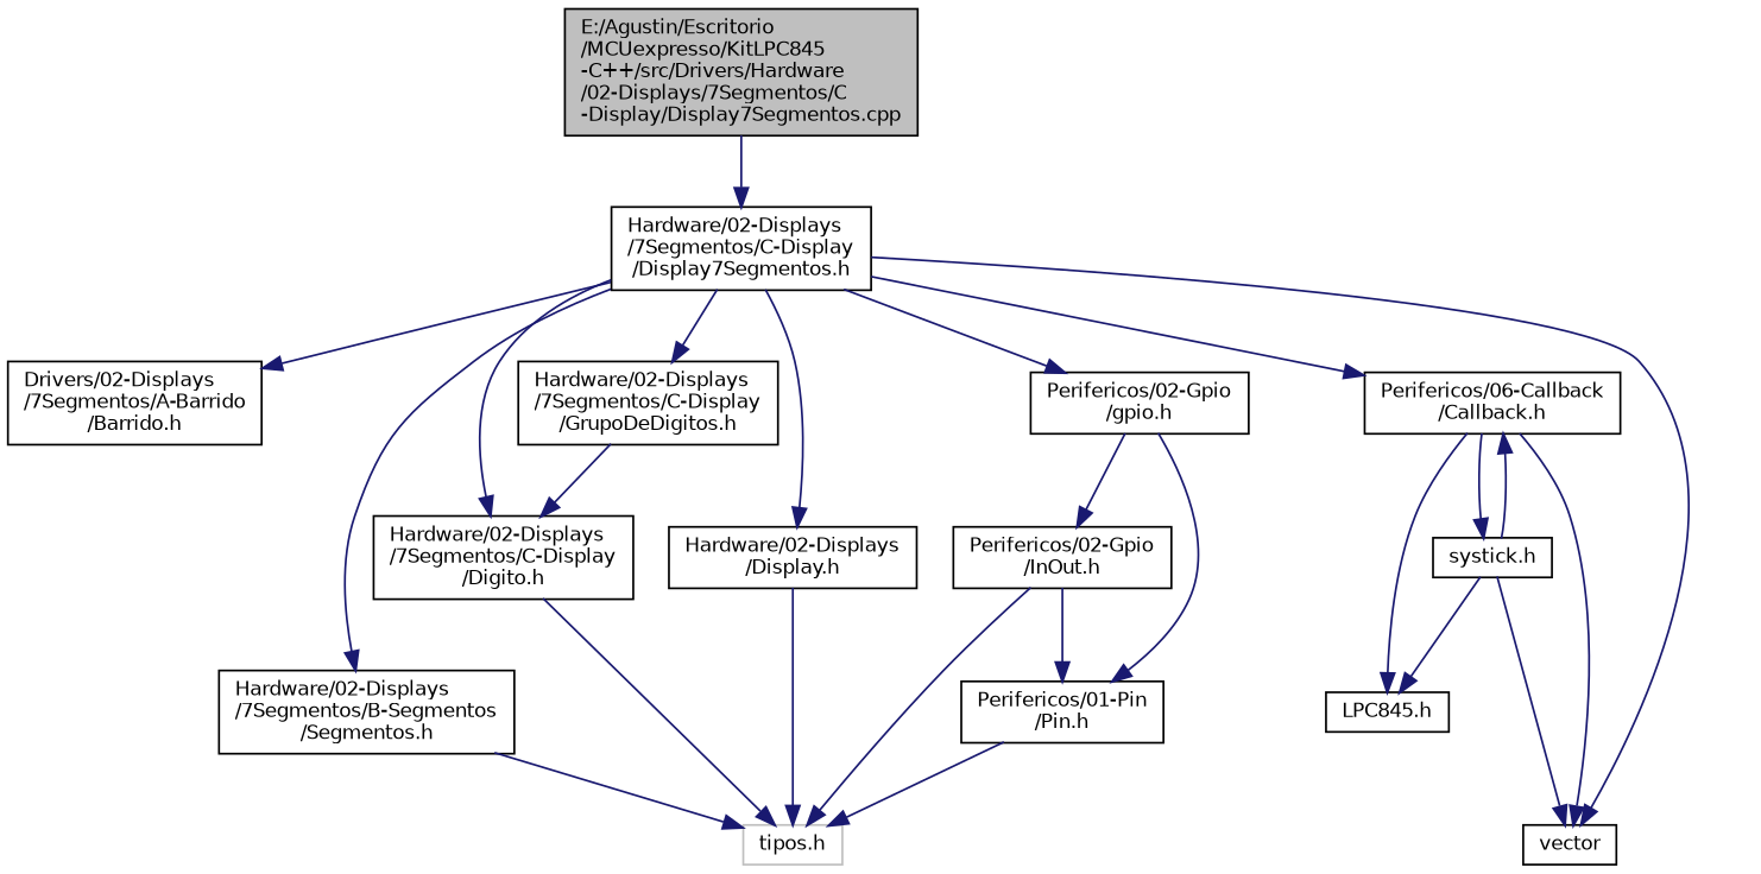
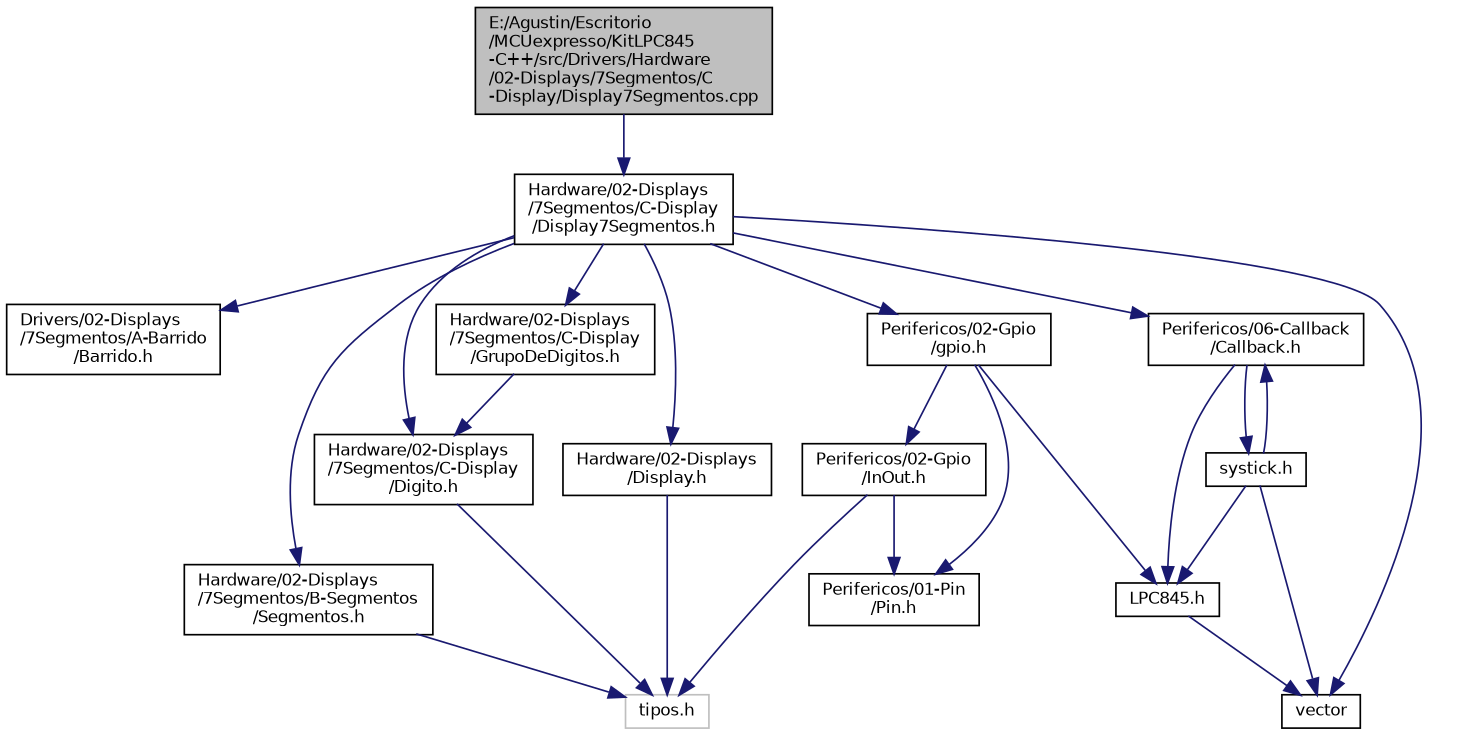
  digraph {
    node [color=black fillcolor=white fontname=Helvetica fontsize=10 shape=record style=filled]
    edge [color=midnightblue fontname=Helvetica fontsize=10 labelfontname=Helvetica labelfontsize=10 style=solid]
    n1 [fillcolor=grey75 fontcolor=black height=0.2 label="E:/Agustin/Escritorio\l/MCUexpresso/KitLPC845\l-C++/src/Drivers/Hardware\l/02-Displays/7Segmentos/C\l-Display/Display7Segmentos.cpp" width=0.4]
    n2 [height=0.2 label="Hardware/02-Displays\l/7Segmentos/C-Display\l/Display7Segmentos.h" width=0.4]
    n3 [height=0.2 label="Drivers/02-Displays\l/7Segmentos/A-Barrido\l/Barrido.h" width=0.4]
    n4 [height=0.2 label="Hardware/02-Displays\l/7Segmentos/B-Segmentos\l/Segmentos.h" width=0.4]
    n5 [height=0.2 label="Hardware/02-Displays\l/7Segmentos/C-Display\l/Digito.h" width=0.4]
    n6 [height=0.2 label="Hardware/02-Displays\l/7Segmentos/C-Display\l/GrupoDeDigitos.h" width=0.4]
    n7 [height=0.2 label="Hardware/02-Displays\l/Display.h" width=0.4]
    n8 [height=0.2 label="Perifericos/02-Gpio\l/gpio.h" width=0.4]
    n9 [height=0.2 label="Perifericos/06-Callback\l/Callback.h" width=0.4]
    n10 [height=0.2 label=vector width=0.4]
    n11 [color=grey75 height=0.2 label="tipos.h" width=0.4]
    n12 [height=0.2 label="LPC845.h" width=0.4]
    n13 [height=0.2 label="Perifericos/01-Pin\l/Pin.h" width=0.4]
    n14 [height=0.2 label="Perifericos/02-Gpio\l/InOut.h" width=0.4]
    n15 [height=0.2 label="systick.h" width=0.4]
    n1 -> n2
    n2 -> n3
    n2 -> n4
    n2 -> n5
    n2 -> n6
    n2 -> n7
    n2 -> n8
    n2 -> n9
    n2 -> n10
    n4 -> n11
    n5 -> n11
    n6 -> n5
    n7 -> n11
+   n8 -> n12
    n8 -> n13
    n8 -> n14
-   n9 -> n10
+   n12 -> n10
    n9 -> n12
    n9 -> n15
-   n13 -> n11
    n14 -> n11
    n14 -> n13
    n15 -> n9
    n15 -> n10
    n15 -> n12
  }
